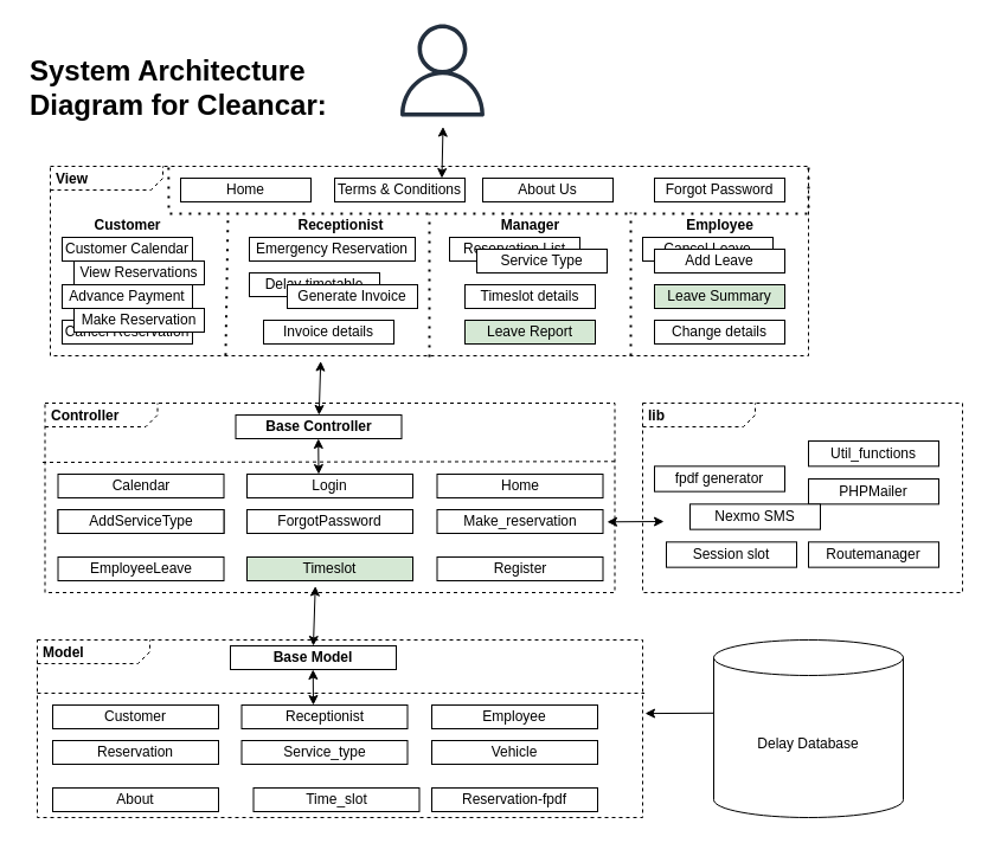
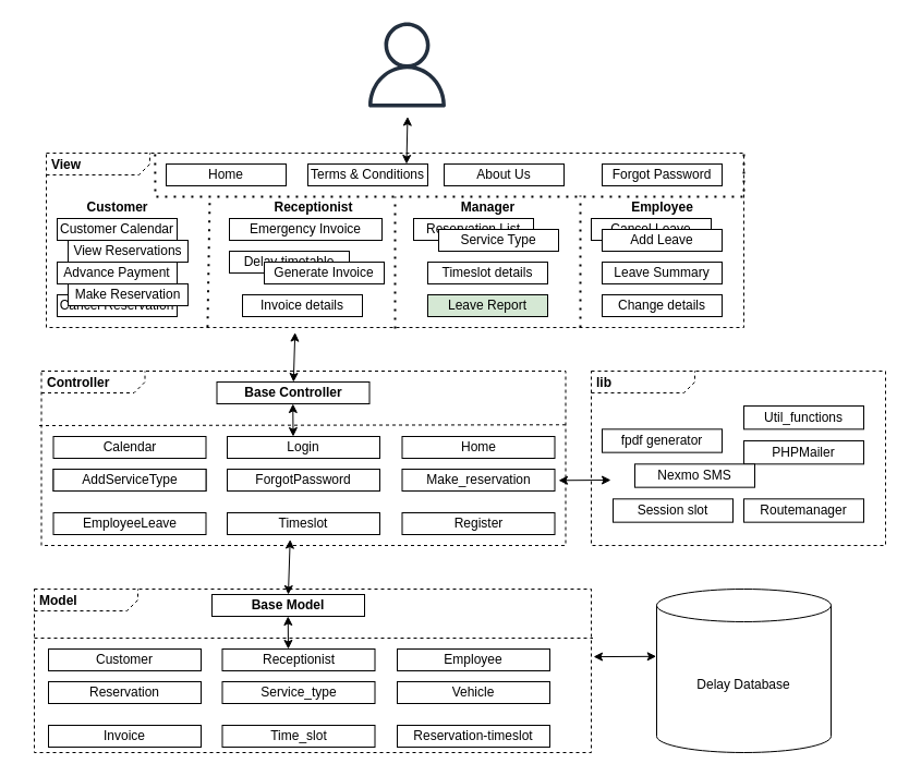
  <mxCell id="0" />
  <mxCell id="1" parent="0" />
  <mxCell id="2" value="&lt;p style=&quot;margin: 0px ; margin-top: 4px ; margin-left: 5px ; text-align: left&quot;&gt;&lt;b&gt;View&lt;/b&gt;&lt;/p&gt;" style="html=1;shape=mxgraph.sysml.package;overflow=fill;labelX=95;align=left;spacingLeft=5;verticalAlign=top;spacingTop=-3;dashed=1;perimeterSpacing=1;shadow=0;sketch=0;container=0;collapsible=0;comic=0;" vertex="1" parent="1"><mxGeometry x="42" y="140" width="640" height="160" as="geometry" /></mxCell>
  <mxCell id="3" value="" style="outlineConnect=0;fontColor=#232F3E;gradientColor=none;fillColor=#232F3E;strokeColor=none;dashed=0;verticalLabelPosition=bottom;verticalAlign=top;align=center;html=1;fontSize=12;fontStyle=0;aspect=fixed;pointerEvents=1;shape=mxgraph.aws4.user;" vertex="1" parent="1"><mxGeometry x="334" y="20" width="78" height="78" as="geometry" /></mxCell>
  <mxCell id="4" value="Customer Calendar" style="rounded=0;whiteSpace=wrap;html=1;" vertex="1" parent="1"><mxGeometry x="52" y="200" width="110" height="20" as="geometry" /></mxCell>
  <mxCell id="5" value="Advance Payment" style="rounded=0;whiteSpace=wrap;html=1;" vertex="1" parent="1"><mxGeometry x="52" y="240" width="110" height="20" as="geometry" /></mxCell>
  <mxCell id="6" value="Cancel Reservation" style="rounded=0;whiteSpace=wrap;html=1;" vertex="1" parent="1"><mxGeometry x="52" y="270" width="110" height="20" as="geometry" /></mxCell>
  <mxCell id="7" value="Home&lt;span style=&quot;color: rgba(0 , 0 , 0 , 0) ; font-family: monospace ; font-size: 0px&quot;&gt;%3CmxGraphModel%3E%3Croot%3E%3CmxCell%20id%3D%220%22%2F%3E%3CmxCell%20id%3D%221%22%20parent%3D%220%22%2F%3E%3CmxCell%20id%3D%222%22%20value%3D%22Cancel%20Reservation%22%20style%3D%22rounded%3D0%3BwhiteSpace%3Dwrap%3Bhtml%3D1%3B%22%20vertex%3D%221%22%20parent%3D%221%22%3E%3CmxGeometry%20x%3D%2270%22%20y%3D%22260%22%20width%3D%22110%22%20height%3D%2220%22%20as%3D%22geometry%22%2F%3E%3C%2FmxCell%3E%3C%2Froot%3E%3C%2FmxGraphModel%3E&lt;/span&gt;" style="rounded=0;whiteSpace=wrap;html=1;" vertex="1" parent="1"><mxGeometry x="152" y="150" width="110" height="20" as="geometry" /></mxCell>
  <mxCell id="8" value="Change details" style="rounded=0;whiteSpace=wrap;html=1;" vertex="1" parent="1"><mxGeometry x="552" y="270" width="110" height="20" as="geometry" /></mxCell>
- <mxCell id="9" value="Leave Summary" style="rounded=0;whiteSpace=wrap;html=1;fillColor=#d5e8d4;" vertex="1" parent="1"><mxGeometry x="552" y="240" width="110" height="20" as="geometry" /></mxCell>
+ <mxCell id="9" value="Leave Summary" style="rounded=0;whiteSpace=wrap;html=1;" vertex="1" parent="1"><mxGeometry x="552" y="240" width="110" height="20" as="geometry" /></mxCell>
  <mxCell id="10" value="Terms &amp;amp; Conditions" style="rounded=0;whiteSpace=wrap;html=1;" vertex="1" parent="1"><mxGeometry x="282" y="150" width="110" height="20" as="geometry" /></mxCell>
  <mxCell id="11" value="Reservation List" style="rounded=0;whiteSpace=wrap;html=1;" vertex="1" parent="1"><mxGeometry x="379" y="200" width="110" height="20" as="geometry" /></mxCell>
  <mxCell id="12" value="About Us" style="rounded=0;whiteSpace=wrap;html=1;" vertex="1" parent="1"><mxGeometry x="407" y="150" width="110" height="20" as="geometry" /></mxCell>
  <mxCell id="13" style="edgeStyle=orthogonalEdgeStyle;rounded=0;orthogonalLoop=1;jettySize=auto;html=1;exitX=0.5;exitY=1;exitDx=0;exitDy=0;" edge="1" parent="1" source="8" target="8"><mxGeometry relative="1" as="geometry" /></mxCell>
  <mxCell id="14" value="Timeslot details" style="rounded=0;whiteSpace=wrap;html=1;" vertex="1" parent="1"><mxGeometry x="392" y="240" width="110" height="20" as="geometry" /></mxCell>
  <mxCell id="15" value="Cancel Leave" style="rounded=0;whiteSpace=wrap;html=1;" vertex="1" parent="1"><mxGeometry x="542" y="200" width="110" height="20" as="geometry" /></mxCell>
  <mxCell id="16" value="Leave Report" style="rounded=0;whiteSpace=wrap;html=1;fillColor=#d5e8d4;" vertex="1" parent="1"><mxGeometry x="392" y="270" width="110" height="20" as="geometry" /></mxCell>
  <mxCell id="17" value="Forgot Password" style="rounded=0;whiteSpace=wrap;html=1;" vertex="1" parent="1"><mxGeometry x="552" y="150" width="110" height="20" as="geometry" /></mxCell>
- <mxCell id="18" value="Emergency Reservation" style="rounded=0;whiteSpace=wrap;html=1;" vertex="1" parent="1"><mxGeometry x="210" y="200" width="140" height="20" as="geometry" /></mxCell>
+ <mxCell id="18" value="Emergency Invoice" style="rounded=0;whiteSpace=wrap;html=1;" vertex="1" parent="1"><mxGeometry x="210" y="200" width="140" height="20" as="geometry" /></mxCell>
  <mxCell id="19" value="Delay timetable" style="rounded=0;whiteSpace=wrap;html=1;" vertex="1" parent="1"><mxGeometry x="210" y="230" width="110" height="20" as="geometry" /></mxCell>
  <mxCell id="20" value="Invoice details" style="rounded=0;whiteSpace=wrap;html=1;" vertex="1" parent="1"><mxGeometry x="222" y="270" width="110" height="20" as="geometry" /></mxCell>
  <mxCell id="21" value="" style="endArrow=none;dashed=1;html=1;dashPattern=1 3;strokeWidth=2;exitX=0.157;exitY=0.012;exitDx=0;exitDy=0;exitPerimeter=0;rounded=0;" edge="1" parent="1" source="2"><mxGeometry width="50" height="50" relative="1" as="geometry"><mxPoint x="332" y="310" as="sourcePoint" /><mxPoint x="682" y="138" as="targetPoint" /><Array as="points"><mxPoint x="142" y="180" /><mxPoint x="682" y="180" /><mxPoint x="682" y="160" /></Array></mxGeometry></mxCell>
  <mxCell id="22" value="" style="endArrow=none;dashed=1;html=1;dashPattern=1 3;strokeWidth=2;exitX=0.232;exitY=0.992;exitDx=0;exitDy=0;exitPerimeter=0;" edge="1" parent="1" source="2"><mxGeometry width="50" height="50" relative="1" as="geometry"><mxPoint x="142" y="270" as="sourcePoint" /><mxPoint x="192" y="180" as="targetPoint" /></mxGeometry></mxCell>
  <mxCell id="23" value="" style="endArrow=none;dashed=1;html=1;dashPattern=1 3;strokeWidth=2;exitX=0.5;exitY=1;exitDx=0;exitDy=0;exitPerimeter=0;" edge="1" parent="1" source="2"><mxGeometry width="50" height="50" relative="1" as="geometry"><mxPoint x="350.004" y="300.004" as="sourcePoint" /><mxPoint x="362" y="180" as="targetPoint" /></mxGeometry></mxCell>
  <mxCell id="24" value="" style="endArrow=none;dashed=1;html=1;dashPattern=1 3;strokeWidth=2;exitX=0.5;exitY=1;exitDx=0;exitDy=0;exitPerimeter=0;" edge="1" parent="1"><mxGeometry width="50" height="50" relative="1" as="geometry"><mxPoint x="532" y="300" as="sourcePoint" /><mxPoint x="532" y="179" as="targetPoint" /></mxGeometry></mxCell>
  <mxCell id="25" value="&lt;b&gt;Receptionist&lt;/b&gt;" style="text;html=1;align=center;verticalAlign=middle;resizable=0;points=[];autosize=1;" vertex="1" parent="1"><mxGeometry x="242" y="180" width="90" height="20" as="geometry" /></mxCell>
  <mxCell id="26" value="&lt;b&gt;Manager&lt;/b&gt;" style="text;html=1;align=center;verticalAlign=middle;resizable=0;points=[];autosize=1;" vertex="1" parent="1"><mxGeometry x="412" y="180" width="70" height="20" as="geometry" /></mxCell>
  <mxCell id="27" value="&lt;b&gt;Employee&lt;/b&gt;" style="text;html=1;align=center;verticalAlign=middle;resizable=0;points=[];autosize=1;" vertex="1" parent="1"><mxGeometry x="572" y="180" width="70" height="20" as="geometry" /></mxCell>
  <mxCell id="28" value="Add Leave" style="rounded=0;whiteSpace=wrap;html=1;" vertex="1" parent="1"><mxGeometry x="552" y="210" width="110" height="20" as="geometry" /></mxCell>
  <mxCell id="29" value="Generate Invoice" style="rounded=0;whiteSpace=wrap;html=1;" vertex="1" parent="1"><mxGeometry x="242" y="240" width="110" height="20" as="geometry" /></mxCell>
  <mxCell id="30" value="&lt;b&gt;Customer&lt;/b&gt;" style="text;html=1;align=center;verticalAlign=middle;resizable=0;points=[];autosize=1;" vertex="1" parent="1"><mxGeometry x="72" y="180" width="70" height="20" as="geometry" /></mxCell>
  <mxCell id="31" value="View Reservations" style="rounded=0;whiteSpace=wrap;html=1;" vertex="1" parent="1"><mxGeometry x="62" y="220" width="110" height="20" as="geometry" /></mxCell>
  <mxCell id="32" value="Make Reservation" style="rounded=0;whiteSpace=wrap;html=1;" vertex="1" parent="1"><mxGeometry x="62" y="260" width="110" height="20" as="geometry" /></mxCell>
  <mxCell id="33" value="Delay Database" style="shape=cylinder3;whiteSpace=wrap;html=1;boundedLbl=1;backgroundOutline=1;size=15;shadow=0;comic=0;sketch=0;" vertex="1" parent="1"><mxGeometry x="602" y="540" width="160" height="150" as="geometry" /></mxCell>
  <mxCell id="34" value="" style="group" vertex="1" connectable="0" parent="1"><mxGeometry x="35.5" y="340" width="483" height="160" as="geometry" /></mxCell>
  <mxCell id="35" value="&lt;p style=&quot;margin: 0px ; margin-top: 4px ; margin-left: 5px ; text-align: left&quot;&gt;&lt;b&gt;Controller&lt;/b&gt;&lt;/p&gt;" style="html=1;shape=mxgraph.sysml.package;overflow=fill;labelX=95;align=left;spacingLeft=5;verticalAlign=top;spacingTop=-3;dashed=1;" vertex="1" parent="34"><mxGeometry x="2" width="481" height="160" as="geometry" /></mxCell>
  <mxCell id="36" value="AddServiceType&lt;span style=&quot;color: rgba(0 , 0 , 0 , 0) ; font-family: monospace ; font-size: 0px&quot;&gt;%3CmxGraphModel%3E%3Croot%3E%3CmxCell%20id%3D%220%22%2F%3E%3CmxCell%20id%3D%221%22%20parent%3D%220%22%2F%3E%3CmxCell%20id%3D%222%22%20value%3D%22Emergency%20Reservation%22%20style%3D%22rounded%3D0%3BwhiteSpace%3Dwrap%3Bhtml%3D1%3B%22%20vertex%3D%221%22%20parent%3D%221%22%3E%3CmxGeometry%20x%3D%22228%22%20y%3D%22220%22%20width%3D%22140%22%20height%3D%2220%22%20as%3D%22geometry%22%2F%3E%3C%2FmxCell%3E%3C%2Froot%3E%3C%2FmxGraphModel%3E&lt;/span&gt;" style="rounded=0;whiteSpace=wrap;html=1;" vertex="1" parent="34"><mxGeometry x="13" y="90" width="140" height="20" as="geometry" /></mxCell>
  <mxCell id="37" value="EmployeeLeave" style="rounded=0;whiteSpace=wrap;html=1;" vertex="1" parent="34"><mxGeometry x="13" y="130" width="140" height="20" as="geometry" /></mxCell>
  <mxCell id="38" value="Login" style="rounded=0;whiteSpace=wrap;html=1;" vertex="1" parent="34"><mxGeometry x="172.5" y="60" width="140" height="20" as="geometry" /></mxCell>
- <mxCell id="39" value="Timeslot" style="rounded=0;whiteSpace=wrap;html=1;fillColor=#d5e8d4;" vertex="1" parent="34"><mxGeometry x="172.5" y="130" width="140" height="20" as="geometry" /></mxCell>
+ <mxCell id="39" value="Timeslot" style="rounded=0;whiteSpace=wrap;html=1;" vertex="1" parent="34"><mxGeometry x="172.5" y="130" width="140" height="20" as="geometry" /></mxCell>
  <mxCell id="40" value="Make_reservation" style="rounded=0;whiteSpace=wrap;html=1;" vertex="1" parent="34"><mxGeometry x="333" y="90" width="140" height="20" as="geometry" /></mxCell>
  <mxCell id="41" value="Register" style="rounded=0;whiteSpace=wrap;html=1;" vertex="1" parent="34"><mxGeometry x="333" y="130" width="140" height="20" as="geometry" /></mxCell>
  <mxCell id="42" value="ForgotPassword" style="rounded=0;whiteSpace=wrap;html=1;" vertex="1" parent="34"><mxGeometry x="172.5" y="90" width="140" height="20" as="geometry" /></mxCell>
  <mxCell id="43" value="Home" style="rounded=0;whiteSpace=wrap;html=1;" vertex="1" parent="34"><mxGeometry x="333" y="60" width="140" height="20" as="geometry" /></mxCell>
  <mxCell id="44" value="Calendar" style="rounded=0;whiteSpace=wrap;html=1;" vertex="1" parent="34"><mxGeometry x="13" y="60" width="140" height="20" as="geometry" /></mxCell>
  <mxCell id="45" value="&lt;b&gt;Base Controller&lt;/b&gt;" style="rounded=0;whiteSpace=wrap;html=1;" vertex="1" parent="34"><mxGeometry x="163" y="10" width="140" height="20" as="geometry" /></mxCell>
  <mxCell id="46" value="" style="endArrow=none;dashed=1;html=1;entryX=1.002;entryY=0.308;entryDx=0;entryDy=0;entryPerimeter=0;" edge="1" parent="34" target="35"><mxGeometry width="50" height="50" relative="1" as="geometry"><mxPoint y="50" as="sourcePoint" /><mxPoint x="133" y="20" as="targetPoint" /></mxGeometry></mxCell>
  <mxCell id="47" value="" style="endArrow=classic;startArrow=classic;html=1;" edge="1" parent="34"><mxGeometry width="50" height="50" relative="1" as="geometry"><mxPoint x="233" y="60" as="sourcePoint" /><mxPoint x="232.75" y="30" as="targetPoint" /></mxGeometry></mxCell>
  <mxCell id="48" value="AddServiceType&lt;span style=&quot;color: rgba(0 , 0 , 0 , 0) ; font-family: monospace ; font-size: 0px&quot;&gt;%3CmxGraphModel%3E%3Croot%3E%3CmxCell%20id%3D%220%22%2F%3E%3CmxCell%20id%3D%221%22%20parent%3D%220%22%2F%3E%3CmxCell%20id%3D%222%22%20value%3D%22Emergency%20Reservation%22%20style%3D%22rounded%3D0%3BwhiteSpace%3Dwrap%3Bhtml%3D1%3B%22%20vertex%3D%221%22%20parent%3D%221%22%3E%3CmxGeometry%20x%3D%22228%22%20y%3D%22220%22%20width%3D%22140%22%20height%3D%2220%22%20as%3D%22geometry%22%2F%3E%3C%2FmxCell%3E%3C%2Froot%3E%3C%2FmxGraphModel%3E&lt;/span&gt;" style="rounded=0;whiteSpace=wrap;html=1;" vertex="1" parent="34"><mxGeometry x="13" y="90" width="140" height="20" as="geometry" /></mxCell>
  <mxCell id="49" value="" style="group" vertex="1" connectable="0" parent="1"><mxGeometry x="542" y="340" width="270" height="160" as="geometry" /></mxCell>
  <mxCell id="50" value="&lt;p style=&quot;margin: 0px ; margin-top: 4px ; margin-left: 5px ; text-align: left&quot;&gt;&lt;b&gt;lib&lt;/b&gt;&lt;/p&gt;" style="html=1;shape=mxgraph.sysml.package;overflow=fill;labelX=95;align=left;spacingLeft=5;verticalAlign=top;spacingTop=-3;dashed=1;" vertex="1" parent="49"><mxGeometry width="270" height="160" as="geometry" /></mxCell>
  <mxCell id="51" value="Util_functions" style="rounded=0;whiteSpace=wrap;html=1;" vertex="1" parent="49"><mxGeometry x="140" y="32" width="110" height="21.333" as="geometry" /></mxCell>
  <mxCell id="52" value="PHPMailer" style="rounded=0;whiteSpace=wrap;html=1;" vertex="1" parent="49"><mxGeometry x="140" y="64" width="110" height="21.333" as="geometry" /></mxCell>
  <mxCell id="53" value="fpdf generator" style="rounded=0;whiteSpace=wrap;html=1;" vertex="1" parent="49"><mxGeometry x="10" y="53.333" width="110" height="21.333" as="geometry" /></mxCell>
  <mxCell id="54" value="Session slot" style="rounded=0;whiteSpace=wrap;html=1;" vertex="1" parent="49"><mxGeometry x="20" y="117.333" width="110" height="21.333" as="geometry" /></mxCell>
  <mxCell id="55" value="Routemanager" style="rounded=0;whiteSpace=wrap;html=1;" vertex="1" parent="49"><mxGeometry x="140" y="117.333" width="110" height="21.333" as="geometry" /></mxCell>
  <mxCell id="56" value="Nexmo SMS" style="rounded=0;whiteSpace=wrap;html=1;" vertex="1" parent="49"><mxGeometry x="40" y="85.333" width="110" height="21.333" as="geometry" /></mxCell>
  <mxCell id="57" value="&lt;p style=&quot;margin: 0px ; margin-top: 4px ; margin-left: 5px ; text-align: left&quot;&gt;&lt;b&gt;Model&lt;/b&gt;&lt;/p&gt;" style="html=1;shape=mxgraph.sysml.package;overflow=fill;labelX=95;align=left;spacingLeft=5;verticalAlign=top;spacingTop=-3;dashed=1;" vertex="1" parent="1"><mxGeometry x="31" y="540" width="511" height="150" as="geometry" /></mxCell>
- <mxCell id="58" value="About" style="rounded=0;whiteSpace=wrap;html=1;" vertex="1" parent="1"><mxGeometry x="44" y="665" width="140" height="20" as="geometry" /></mxCell>
+ <mxCell id="58" value="Invoice" style="rounded=0;whiteSpace=wrap;html=1;" vertex="1" parent="1"><mxGeometry x="44" y="665" width="140" height="20" as="geometry" /></mxCell>
  <mxCell id="59" value="Receptionist" style="rounded=0;whiteSpace=wrap;html=1;" vertex="1" parent="1"><mxGeometry x="203.5" y="595" width="140" height="20" as="geometry" /></mxCell>
- <mxCell id="60" value="Time_slot" style="rounded=0;whiteSpace=wrap;html=1;" vertex="1" parent="1"><mxGeometry x="213.5" y="665" width="140" height="20" as="geometry" /></mxCell>
+ <mxCell id="60" value="Time_slot" style="rounded=0;whiteSpace=wrap;html=1;" vertex="1" parent="1"><mxGeometry x="203.5" y="665" width="140" height="20" as="geometry" /></mxCell>
  <mxCell id="61" value="Vehicle" style="rounded=0;whiteSpace=wrap;html=1;" vertex="1" parent="1"><mxGeometry x="364" y="625" width="140" height="20" as="geometry" /></mxCell>
- <mxCell id="62" value="Reservation-fpdf" style="rounded=0;whiteSpace=wrap;html=1;" vertex="1" parent="1"><mxGeometry x="364" y="665" width="140" height="20" as="geometry" /></mxCell>
+ <mxCell id="62" value="Reservation-timeslot" style="rounded=0;whiteSpace=wrap;html=1;" vertex="1" parent="1"><mxGeometry x="364" y="665" width="140" height="20" as="geometry" /></mxCell>
  <mxCell id="63" value="Service_type" style="rounded=0;whiteSpace=wrap;html=1;" vertex="1" parent="1"><mxGeometry x="203.5" y="625" width="140" height="20" as="geometry" /></mxCell>
  <mxCell id="64" value="Employee" style="rounded=0;whiteSpace=wrap;html=1;" vertex="1" parent="1"><mxGeometry x="364" y="595" width="140" height="20" as="geometry" /></mxCell>
  <mxCell id="65" value="Customer" style="rounded=0;whiteSpace=wrap;html=1;" vertex="1" parent="1"><mxGeometry x="44" y="595" width="140" height="20" as="geometry" /></mxCell>
  <mxCell id="66" value="&lt;b&gt;Base Model&lt;/b&gt;" style="rounded=0;whiteSpace=wrap;html=1;" vertex="1" parent="1"><mxGeometry x="194" y="545" width="140" height="20" as="geometry" /></mxCell>
  <mxCell id="67" value="" style="endArrow=none;dashed=1;html=1;entryX=1.003;entryY=0.3;entryDx=0;entryDy=0;entryPerimeter=0;" edge="1" parent="1" target="57"><mxGeometry x="49" y="560" width="50" height="50" as="geometry"><mxPoint x="31" y="585" as="sourcePoint" /><mxPoint x="514.962" y="584.28" as="targetPoint" /></mxGeometry></mxCell>
  <mxCell id="68" value="" style="endArrow=classic;startArrow=classic;html=1;" edge="1" parent="1"><mxGeometry x="49" y="560" width="50" height="50" as="geometry"><mxPoint x="264" y="595" as="sourcePoint" /><mxPoint x="263.75" y="565" as="targetPoint" /></mxGeometry></mxCell>
  <mxCell id="69" value="Reservation" style="rounded=0;whiteSpace=wrap;html=1;" vertex="1" parent="1"><mxGeometry x="44" y="625" width="140" height="20" as="geometry" /></mxCell>
  <mxCell id="70" value="" style="endArrow=classic;startArrow=classic;html=1;entryX=0.357;entryY=1.022;entryDx=0;entryDy=0;entryPerimeter=0;" edge="1" parent="1" source="45" target="2"><mxGeometry width="50" height="50" relative="1" as="geometry"><mxPoint x="182" y="330" as="sourcePoint" /><mxPoint x="182" y="300" as="targetPoint" /></mxGeometry></mxCell>
  <mxCell id="71" value="Service Type&lt;span style=&quot;color: rgba(0 , 0 , 0 , 0) ; font-family: monospace ; font-size: 0px&quot;&gt;%3CmxGraphModel%3E%3Croot%3E%3CmxCell%20id%3D%220%22%2F%3E%3CmxCell%20id%3D%221%22%20parent%3D%220%22%2F%3E%3CmxCell%20id%3D%222%22%20value%3D%22Leave%20Report%22%20style%3D%22rounded%3D0%3BwhiteSpace%3Dwrap%3Bhtml%3D1%3B%22%20vertex%3D%221%22%20parent%3D%221%22%3E%3CmxGeometry%20x%3D%22410%22%20y%3D%22290%22%20width%3D%22110%22%20height%3D%2220%22%20as%3D%22geometry%22%2F%3E%3C%2FmxCell%3E%3C%2Froot%3E%3C%2FmxGraphModel%3E&lt;/span&gt;" style="rounded=0;whiteSpace=wrap;html=1;" vertex="1" parent="1"><mxGeometry x="402" y="210" width="110" height="20" as="geometry" /></mxCell>
  <mxCell id="72" value="" style="endArrow=classic;startArrow=classic;html=1;entryX=0.357;entryY=1.022;entryDx=0;entryDy=0;entryPerimeter=0;exitX=0.5;exitY=0;exitDx=0;exitDy=0;" edge="1" parent="1" source="66"><mxGeometry width="50" height="50" relative="1" as="geometry"><mxPoint x="264.306" y="540" as="sourcePoint" /><mxPoint x="265.694" y="494.564" as="targetPoint" /></mxGeometry></mxCell>
- <mxCell id="73" value="" style="endArrow=none;startArrow=classic;html=1;entryX=-0.002;entryY=0.412;entryDx=0;entryDy=0;entryPerimeter=0;exitX=1.004;exitY=0.414;exitDx=0;exitDy=0;exitPerimeter=0;" edge="1" parent="1" source="57" target="33"><mxGeometry width="50" height="50" relative="1" as="geometry"><mxPoint x="552" y="590.44" as="sourcePoint" /><mxPoint x="553.694" y="540.004" as="targetPoint" /></mxGeometry></mxCell>
+ <mxCell id="73" value="" style="endArrow=classic;startArrow=classic;html=1;entryX=-0.002;entryY=0.412;entryDx=0;entryDy=0;entryPerimeter=0;exitX=1.004;exitY=0.414;exitDx=0;exitDy=0;exitPerimeter=0;" edge="1" parent="1" source="57" target="33"><mxGeometry width="50" height="50" relative="1" as="geometry"><mxPoint x="552" y="590.44" as="sourcePoint" /><mxPoint x="553.694" y="540.004" as="targetPoint" /></mxGeometry></mxCell>
  <mxCell id="74" value="" style="endArrow=classic;startArrow=classic;html=1;exitX=1.004;exitY=0.414;exitDx=0;exitDy=0;exitPerimeter=0;" edge="1" parent="1"><mxGeometry width="50" height="50" relative="1" as="geometry"><mxPoint x="512.004" y="440.3" as="sourcePoint" /><mxPoint x="560" y="440" as="targetPoint" /></mxGeometry></mxCell>
  <mxCell id="75" value="" style="endArrow=classic;startArrow=classic;html=1;" edge="1" parent="1"><mxGeometry width="50" height="50" relative="1" as="geometry"><mxPoint x="372.496" y="150" as="sourcePoint" /><mxPoint x="373.5" y="106.56" as="targetPoint" /></mxGeometry></mxCell>
- <mxCell id="76" value="&lt;h1&gt;System Architecture Diagram for Cleancar:&lt;/h1&gt;" style="text;html=1;strokeColor=none;fillColor=none;spacing=5;spacingTop=-20;whiteSpace=wrap;overflow=hidden;rounded=0;shadow=0;comic=0;sketch=0;" vertex="1" parent="1"><mxGeometry x="20" y="40" width="300" height="70" as="geometry" /></mxCell>
